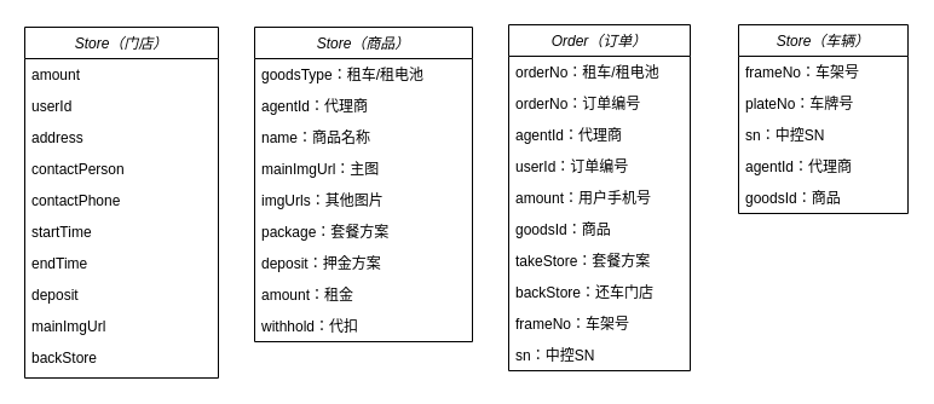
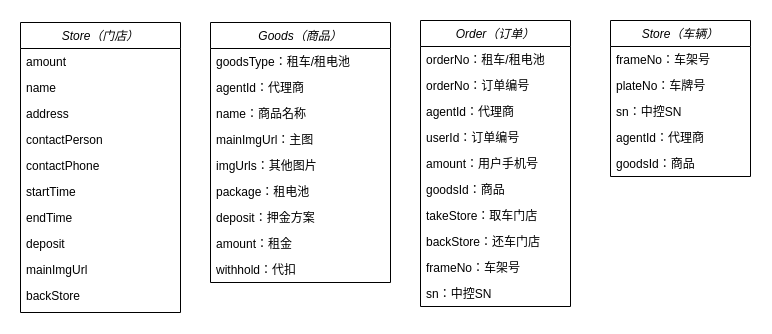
  <mxCell id="0" />
  <mxCell id="1" parent="0" />
- <mxCell id="2" value="Store（商品）" style="swimlane;fontStyle=2;align=center;verticalAlign=top;childLayout=stackLayout;horizontal=1;startSize=26;horizontalStack=0;resizeParent=1;resizeLast=0;collapsible=1;marginBottom=0;rounded=0;shadow=0;strokeWidth=1;" parent="1" vertex="1"><mxGeometry x="210" y="22" width="180" height="260" as="geometry"><mxRectangle x="230" y="140" width="160" height="26" as="alternateBounds" /></mxGeometry></mxCell>
+ <mxCell id="2" value="Goods（商品）" style="swimlane;fontStyle=2;align=center;verticalAlign=top;childLayout=stackLayout;horizontal=1;startSize=26;horizontalStack=0;resizeParent=1;resizeLast=0;collapsible=1;marginBottom=0;rounded=0;shadow=0;strokeWidth=1;" parent="1" vertex="1"><mxGeometry x="210" y="22" width="180" height="260" as="geometry"><mxRectangle x="230" y="140" width="160" height="26" as="alternateBounds" /></mxGeometry></mxCell>
  <mxCell id="3" value="goodsType：租车/租电池" style="text;align=left;verticalAlign=top;spacingLeft=4;spacingRight=4;overflow=hidden;rotatable=0;points=[[0,0.5],[1,0.5]];portConstraint=eastwest;rounded=0;shadow=0;html=0;" vertex="1" parent="2"><mxGeometry y="26" width="180" height="26" as="geometry" /></mxCell>
  <mxCell id="4" value="agentId：代理商" style="text;align=left;verticalAlign=top;spacingLeft=4;spacingRight=4;overflow=hidden;rotatable=0;points=[[0,0.5],[1,0.5]];portConstraint=eastwest;rounded=0;shadow=0;html=0;" vertex="1" parent="2"><mxGeometry y="52" width="180" height="26" as="geometry" /></mxCell>
  <mxCell id="5" value="name：商品名称" style="text;align=left;verticalAlign=top;spacingLeft=4;spacingRight=4;overflow=hidden;rotatable=0;points=[[0,0.5],[1,0.5]];portConstraint=eastwest;rounded=0;shadow=0;html=0;" vertex="1" parent="2"><mxGeometry y="78" width="180" height="26" as="geometry" /></mxCell>
  <mxCell id="6" value="mainImgUrl：主图" style="text;align=left;verticalAlign=top;spacingLeft=4;spacingRight=4;overflow=hidden;rotatable=0;points=[[0,0.5],[1,0.5]];portConstraint=eastwest;rounded=0;shadow=0;html=0;" vertex="1" parent="2"><mxGeometry y="104" width="180" height="26" as="geometry" /></mxCell>
  <mxCell id="7" value="imgUrls：其他图片" style="text;align=left;verticalAlign=top;spacingLeft=4;spacingRight=4;overflow=hidden;rotatable=0;points=[[0,0.5],[1,0.5]];portConstraint=eastwest;rounded=0;shadow=0;html=0;" vertex="1" parent="2"><mxGeometry y="130" width="180" height="26" as="geometry" /></mxCell>
- <mxCell id="8" value="package：套餐方案" style="text;align=left;verticalAlign=top;spacingLeft=4;spacingRight=4;overflow=hidden;rotatable=0;points=[[0,0.5],[1,0.5]];portConstraint=eastwest;rounded=0;shadow=0;html=0;" parent="2" vertex="1"><mxGeometry y="156" width="180" height="26" as="geometry" /></mxCell>
+ <mxCell id="8" value="package：租电池" style="text;align=left;verticalAlign=top;spacingLeft=4;spacingRight=4;overflow=hidden;rotatable=0;points=[[0,0.5],[1,0.5]];portConstraint=eastwest;rounded=0;shadow=0;html=0;" parent="2" vertex="1"><mxGeometry y="156" width="180" height="26" as="geometry" /></mxCell>
  <mxCell id="9" value="deposit：押金方案" style="text;align=left;verticalAlign=top;spacingLeft=4;spacingRight=4;overflow=hidden;rotatable=0;points=[[0,0.5],[1,0.5]];portConstraint=eastwest;rounded=0;shadow=0;html=0;" parent="2" vertex="1"><mxGeometry y="182" width="180" height="26" as="geometry" /></mxCell>
  <mxCell id="10" value="amount：租金" style="text;align=left;verticalAlign=top;spacingLeft=4;spacingRight=4;overflow=hidden;rotatable=0;points=[[0,0.5],[1,0.5]];portConstraint=eastwest;rounded=0;shadow=0;html=0;" parent="2" vertex="1"><mxGeometry y="208" width="180" height="26" as="geometry" /></mxCell>
  <mxCell id="11" value="withhold：代扣" style="text;align=left;verticalAlign=top;spacingLeft=4;spacingRight=4;overflow=hidden;rotatable=0;points=[[0,0.5],[1,0.5]];portConstraint=eastwest;rounded=0;shadow=0;html=0;" parent="2" vertex="1"><mxGeometry y="234" width="180" height="26" as="geometry" /></mxCell>
  <mxCell id="12" value="Store（门店）" style="swimlane;fontStyle=2;align=center;verticalAlign=top;childLayout=stackLayout;horizontal=1;startSize=26;horizontalStack=0;resizeParent=1;resizeParentMax=0;resizeLast=0;collapsible=1;marginBottom=0;" parent="1" vertex="1"><mxGeometry x="20" y="22" width="160" height="290" as="geometry"><mxRectangle x="20" y="120" width="110" height="26" as="alternateBounds" /></mxGeometry></mxCell>
  <mxCell id="13" value="amount" style="text;strokeColor=none;fillColor=none;align=left;verticalAlign=top;spacingLeft=4;spacingRight=4;overflow=hidden;rotatable=0;points=[[0,0.5],[1,0.5]];portConstraint=eastwest;" parent="12" vertex="1"><mxGeometry y="26" width="160" height="26" as="geometry" /></mxCell>
- <mxCell id="14" value="userId" style="text;strokeColor=none;fillColor=none;align=left;verticalAlign=top;spacingLeft=4;spacingRight=4;overflow=hidden;rotatable=0;points=[[0,0.5],[1,0.5]];portConstraint=eastwest;" parent="12" vertex="1"><mxGeometry y="52" width="160" height="26" as="geometry" /></mxCell>
+ <mxCell id="14" value="name" style="text;strokeColor=none;fillColor=none;align=left;verticalAlign=top;spacingLeft=4;spacingRight=4;overflow=hidden;rotatable=0;points=[[0,0.5],[1,0.5]];portConstraint=eastwest;" parent="12" vertex="1"><mxGeometry y="52" width="160" height="26" as="geometry" /></mxCell>
  <mxCell id="15" value="address" style="text;strokeColor=none;fillColor=none;align=left;verticalAlign=top;spacingLeft=4;spacingRight=4;overflow=hidden;rotatable=0;points=[[0,0.5],[1,0.5]];portConstraint=eastwest;" parent="12" vertex="1"><mxGeometry y="78" width="160" height="26" as="geometry" /></mxCell>
  <mxCell id="16" value="contactPerson" style="text;strokeColor=none;fillColor=none;align=left;verticalAlign=top;spacingLeft=4;spacingRight=4;overflow=hidden;rotatable=0;points=[[0,0.5],[1,0.5]];portConstraint=eastwest;" parent="12" vertex="1"><mxGeometry y="104" width="160" height="26" as="geometry" /></mxCell>
  <mxCell id="17" value="contactPhone" style="text;strokeColor=none;fillColor=none;align=left;verticalAlign=top;spacingLeft=4;spacingRight=4;overflow=hidden;rotatable=0;points=[[0,0.5],[1,0.5]];portConstraint=eastwest;" parent="12" vertex="1"><mxGeometry y="130" width="160" height="26" as="geometry" /></mxCell>
  <mxCell id="18" value="startTime" style="text;strokeColor=none;fillColor=none;align=left;verticalAlign=top;spacingLeft=4;spacingRight=4;overflow=hidden;rotatable=0;points=[[0,0.5],[1,0.5]];portConstraint=eastwest;" parent="12" vertex="1"><mxGeometry y="156" width="160" height="26" as="geometry" /></mxCell>
  <mxCell id="19" value="endTime" style="text;strokeColor=none;fillColor=none;align=left;verticalAlign=top;spacingLeft=4;spacingRight=4;overflow=hidden;rotatable=0;points=[[0,0.5],[1,0.5]];portConstraint=eastwest;" parent="12" vertex="1"><mxGeometry y="182" width="160" height="26" as="geometry" /></mxCell>
  <mxCell id="20" value="deposit" style="text;strokeColor=none;fillColor=none;align=left;verticalAlign=top;spacingLeft=4;spacingRight=4;overflow=hidden;rotatable=0;points=[[0,0.5],[1,0.5]];portConstraint=eastwest;" parent="12" vertex="1"><mxGeometry y="208" width="160" height="26" as="geometry" /></mxCell>
  <mxCell id="21" value="mainImgUrl" style="text;strokeColor=none;fillColor=none;align=left;verticalAlign=top;spacingLeft=4;spacingRight=4;overflow=hidden;rotatable=0;points=[[0,0.5],[1,0.5]];portConstraint=eastwest;" parent="12" vertex="1"><mxGeometry y="234" width="160" height="26" as="geometry" /></mxCell>
  <mxCell id="22" value="backStore" style="text;strokeColor=none;fillColor=none;align=left;verticalAlign=top;spacingLeft=4;spacingRight=4;overflow=hidden;rotatable=0;points=[[0,0.5],[1,0.5]];portConstraint=eastwest;" parent="12" vertex="1"><mxGeometry y="260" width="160" height="30" as="geometry" /></mxCell>
  <mxCell id="23" value="Store（车辆）" style="swimlane;fontStyle=2;childLayout=stackLayout;horizontal=1;startSize=26;fillColor=none;horizontalStack=0;resizeParent=1;resizeParentMax=0;resizeLast=0;collapsible=1;marginBottom=0;" vertex="1" parent="1"><mxGeometry x="610" y="20" width="140" height="156" as="geometry" /></mxCell>
  <mxCell id="24" value="frameNo：车架号" style="text;strokeColor=none;fillColor=none;align=left;verticalAlign=top;spacingLeft=4;spacingRight=4;overflow=hidden;rotatable=0;points=[[0,0.5],[1,0.5]];portConstraint=eastwest;" vertex="1" parent="23"><mxGeometry y="26" width="140" height="26" as="geometry" /></mxCell>
  <mxCell id="25" value="plateNo：车牌号" style="text;strokeColor=none;fillColor=none;align=left;verticalAlign=top;spacingLeft=4;spacingRight=4;overflow=hidden;rotatable=0;points=[[0,0.5],[1,0.5]];portConstraint=eastwest;" vertex="1" parent="23"><mxGeometry y="52" width="140" height="26" as="geometry" /></mxCell>
  <mxCell id="26" value="sn：中控SN" style="text;strokeColor=none;fillColor=none;align=left;verticalAlign=top;spacingLeft=4;spacingRight=4;overflow=hidden;rotatable=0;points=[[0,0.5],[1,0.5]];portConstraint=eastwest;" vertex="1" parent="23"><mxGeometry y="78" width="140" height="26" as="geometry" /></mxCell>
  <mxCell id="27" value="agentId：代理商" style="text;strokeColor=none;fillColor=none;align=left;verticalAlign=top;spacingLeft=4;spacingRight=4;overflow=hidden;rotatable=0;points=[[0,0.5],[1,0.5]];portConstraint=eastwest;" vertex="1" parent="23"><mxGeometry y="104" width="140" height="26" as="geometry" /></mxCell>
  <mxCell id="28" value="goodsId：商品" style="text;strokeColor=none;fillColor=none;align=left;verticalAlign=top;spacingLeft=4;spacingRight=4;overflow=hidden;rotatable=0;points=[[0,0.5],[1,0.5]];portConstraint=eastwest;" vertex="1" parent="23"><mxGeometry y="130" width="140" height="26" as="geometry" /></mxCell>
  <mxCell id="29" value="Order（订单）" style="swimlane;fontStyle=2;childLayout=stackLayout;horizontal=1;startSize=26;fillColor=none;horizontalStack=0;resizeParent=1;resizeParentMax=0;resizeLast=0;collapsible=1;marginBottom=0;" vertex="1" parent="1"><mxGeometry x="420" y="20" width="150" height="286" as="geometry" /></mxCell>
  <mxCell id="30" value="orderNo：租车/租电池" style="text;strokeColor=none;fillColor=none;align=left;verticalAlign=top;spacingLeft=4;spacingRight=4;overflow=hidden;rotatable=0;points=[[0,0.5],[1,0.5]];portConstraint=eastwest;" vertex="1" parent="29"><mxGeometry y="26" width="150" height="26" as="geometry" /></mxCell>
  <mxCell id="31" value="orderNo：订单编号" style="text;strokeColor=none;fillColor=none;align=left;verticalAlign=top;spacingLeft=4;spacingRight=4;overflow=hidden;rotatable=0;points=[[0,0.5],[1,0.5]];portConstraint=eastwest;" vertex="1" parent="29"><mxGeometry y="52" width="150" height="26" as="geometry" /></mxCell>
  <mxCell id="32" value="agentId：代理商" style="text;strokeColor=none;fillColor=none;align=left;verticalAlign=top;spacingLeft=4;spacingRight=4;overflow=hidden;rotatable=0;points=[[0,0.5],[1,0.5]];portConstraint=eastwest;" vertex="1" parent="29"><mxGeometry y="78" width="150" height="26" as="geometry" /></mxCell>
  <mxCell id="33" value="userId：订单编号" style="text;strokeColor=none;fillColor=none;align=left;verticalAlign=top;spacingLeft=4;spacingRight=4;overflow=hidden;rotatable=0;points=[[0,0.5],[1,0.5]];portConstraint=eastwest;" vertex="1" parent="29"><mxGeometry y="104" width="150" height="26" as="geometry" /></mxCell>
  <mxCell id="34" value="amount：用户手机号" style="text;strokeColor=none;fillColor=none;align=left;verticalAlign=top;spacingLeft=4;spacingRight=4;overflow=hidden;rotatable=0;points=[[0,0.5],[1,0.5]];portConstraint=eastwest;" vertex="1" parent="29"><mxGeometry y="130" width="150" height="26" as="geometry" /></mxCell>
  <mxCell id="35" value="goodsId：商品" style="text;strokeColor=none;fillColor=none;align=left;verticalAlign=top;spacingLeft=4;spacingRight=4;overflow=hidden;rotatable=0;points=[[0,0.5],[1,0.5]];portConstraint=eastwest;" vertex="1" parent="29"><mxGeometry y="156" width="150" height="26" as="geometry" /></mxCell>
- <mxCell id="36" value="takeStore：套餐方案" style="text;strokeColor=none;fillColor=none;align=left;verticalAlign=top;spacingLeft=4;spacingRight=4;overflow=hidden;rotatable=0;points=[[0,0.5],[1,0.5]];portConstraint=eastwest;" vertex="1" parent="29"><mxGeometry y="182" width="150" height="26" as="geometry" /></mxCell>
+ <mxCell id="36" value="takeStore：取车门店" style="text;strokeColor=none;fillColor=none;align=left;verticalAlign=top;spacingLeft=4;spacingRight=4;overflow=hidden;rotatable=0;points=[[0,0.5],[1,0.5]];portConstraint=eastwest;" vertex="1" parent="29"><mxGeometry y="182" width="150" height="26" as="geometry" /></mxCell>
  <mxCell id="37" value="backStore：还车门店" style="text;strokeColor=none;fillColor=none;align=left;verticalAlign=top;spacingLeft=4;spacingRight=4;overflow=hidden;rotatable=0;points=[[0,0.5],[1,0.5]];portConstraint=eastwest;" vertex="1" parent="29"><mxGeometry y="208" width="150" height="26" as="geometry" /></mxCell>
  <mxCell id="38" value="frameNo：车架号" style="text;strokeColor=none;fillColor=none;align=left;verticalAlign=top;spacingLeft=4;spacingRight=4;overflow=hidden;rotatable=0;points=[[0,0.5],[1,0.5]];portConstraint=eastwest;" vertex="1" parent="29"><mxGeometry y="234" width="150" height="26" as="geometry" /></mxCell>
  <mxCell id="39" value="sn：中控SN" style="text;strokeColor=none;fillColor=none;align=left;verticalAlign=top;spacingLeft=4;spacingRight=4;overflow=hidden;rotatable=0;points=[[0,0.5],[1,0.5]];portConstraint=eastwest;" vertex="1" parent="29"><mxGeometry y="260" width="150" height="26" as="geometry" /></mxCell>
